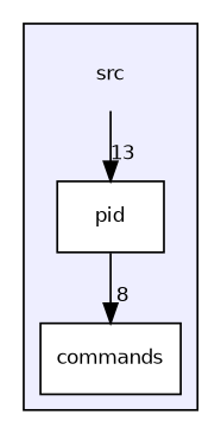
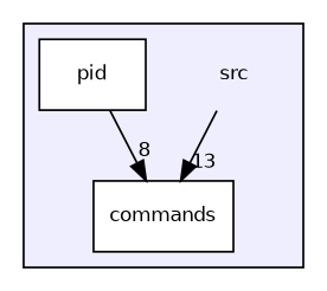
  digraph {
    compound=true
    node [fontname=Helvetica fontsize=10 shape=box color=black fillcolor=white style=filled]
    edge [labeldistance=1.5 labelfontname=Helvetica labelfontsize=10]
    n1 [label=src shape=plaintext color="" fillcolor="" style=""]
    n2 [label=commands]
    n3 [label=pid]
    subgraph cluster_1 {
      bgcolor="#eeeeff"
      pencolor=black
      n1
      n2
      n3
    }
-   n1 -> n3 [headlabel=13]
+   n1 -> n2 [headlabel=13]
    n3 -> n2 [headlabel=8]
  }
